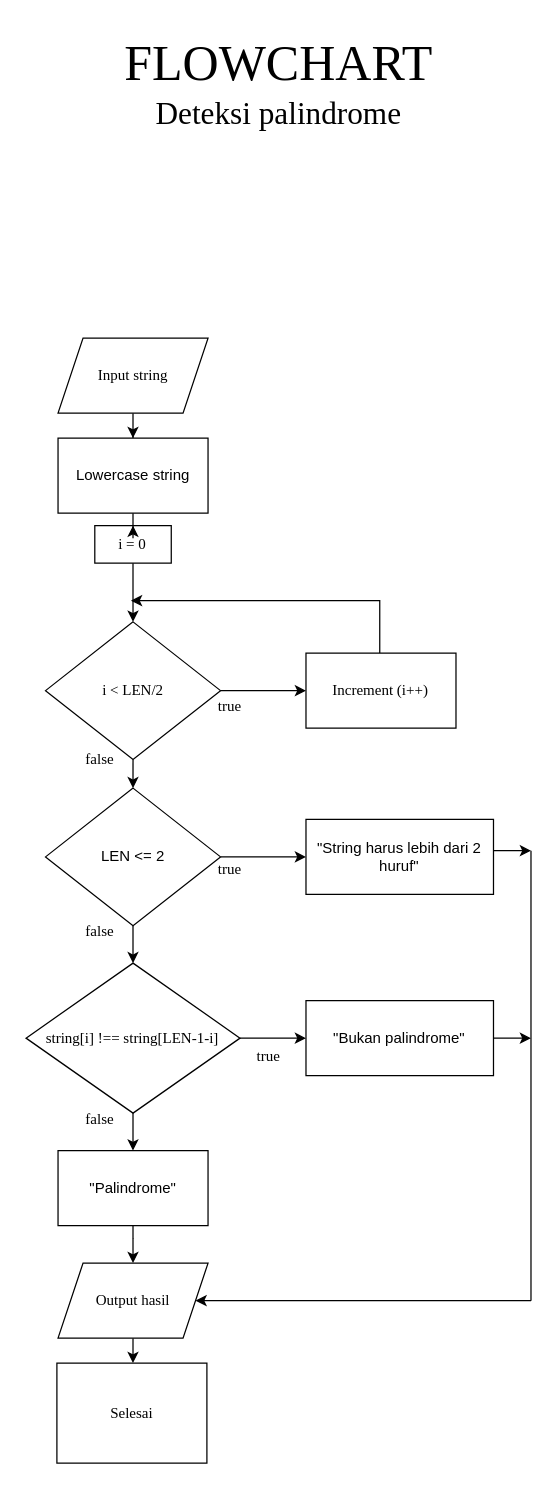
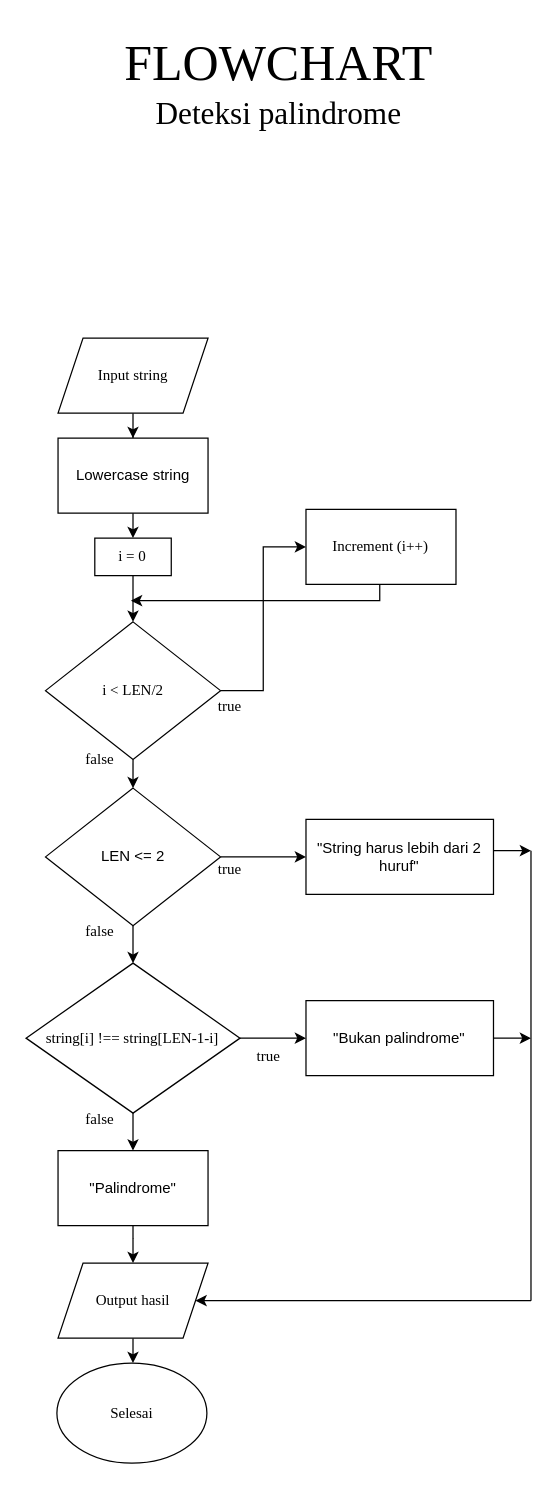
  <mxCell id="0" />
  <mxCell id="1" parent="0" />
  <mxCell id="2" value="" style="edgeStyle=orthogonalEdgeStyle;rounded=0;orthogonalLoop=1;jettySize=auto;html=1;" parent="1" source="3" target="23" edge="1"><mxGeometry relative="1" as="geometry" /></mxCell>
  <mxCell id="3" value="Input string" style="shape=parallelogram;perimeter=parallelogramPerimeter;whiteSpace=wrap;html=1;fixedSize=1;fontFamily=Times New Roman;fontStyle=0" parent="1" vertex="1"><mxGeometry x="45.83" y="270" width="120" height="60" as="geometry" /></mxCell>
  <mxCell id="4" value="" style="edgeStyle=orthogonalEdgeStyle;rounded=0;orthogonalLoop=1;jettySize=auto;html=1;fontFamily=Times New Roman;fontStyle=0" parent="1" edge="1"><mxGeometry relative="1" as="geometry"><mxPoint x="197" y="340" as="sourcePoint" /></mxGeometry></mxCell>
  <mxCell id="5" value="" style="edgeStyle=orthogonalEdgeStyle;rounded=0;orthogonalLoop=1;jettySize=auto;html=1;fontFamily=Times New Roman;fontStyle=0" parent="1" edge="1"><mxGeometry relative="1" as="geometry"><mxPoint x="197" y="420" as="sourcePoint" /></mxGeometry></mxCell>
  <mxCell id="6" value="" style="edgeStyle=orthogonalEdgeStyle;rounded=0;orthogonalLoop=1;jettySize=auto;html=1;fontFamily=Times New Roman;fontStyle=0" parent="1" edge="1"><mxGeometry relative="1" as="geometry"><mxPoint x="197" y="500" as="sourcePoint" /></mxGeometry></mxCell>
  <mxCell id="7" value="" style="edgeStyle=orthogonalEdgeStyle;rounded=0;orthogonalLoop=1;jettySize=auto;html=1;fontFamily=Times New Roman;fontStyle=0;entryX=0.5;entryY=0;entryDx=0;entryDy=0;" parent="1" source="8" target="31" edge="1"><mxGeometry relative="1" as="geometry"><mxPoint x="99.39" y="590" as="targetPoint" /></mxGeometry></mxCell>
- <mxCell id="8" value="i = 0" style="rounded=0;whiteSpace=wrap;html=1;fontFamily=Times New Roman;fontStyle=0" parent="1" vertex="1"><mxGeometry x="75.24" y="420" width="61.17" height="30" as="geometry" /></mxCell>
+ <mxCell id="8" value="i = 0" style="rounded=0;whiteSpace=wrap;html=1;fontFamily=Times New Roman;fontStyle=0" parent="1" vertex="1"><mxGeometry x="75.24" y="430" width="61.17" height="30" as="geometry" /></mxCell>
  <mxCell id="9" value="" style="edgeStyle=orthogonalEdgeStyle;rounded=0;sketch=0;orthogonalLoop=1;jettySize=auto;html=1;entryX=0;entryY=0.5;entryDx=0;entryDy=0;exitX=1;exitY=0.5;exitDx=0;exitDy=0;" parent="1" source="31" target="18" edge="1"><mxGeometry relative="1" as="geometry"><mxPoint x="174.19" y="580" as="sourcePoint" /></mxGeometry></mxCell>
  <mxCell id="10" value="" style="edgeStyle=orthogonalEdgeStyle;rounded=0;sketch=0;orthogonalLoop=1;jettySize=auto;html=1;exitX=0.5;exitY=1;exitDx=0;exitDy=0;" parent="1" source="31" target="26" edge="1"><mxGeometry relative="1" as="geometry"><mxPoint x="104.19" y="610" as="sourcePoint" /></mxGeometry></mxCell>
  <mxCell id="11" value="" style="edgeStyle=orthogonalEdgeStyle;rounded=0;orthogonalLoop=1;jettySize=auto;html=1;" parent="1" source="12" target="13" edge="1"><mxGeometry relative="1" as="geometry" /></mxCell>
  <mxCell id="12" value="Output hasil" style="shape=parallelogram;perimeter=parallelogramPerimeter;whiteSpace=wrap;html=1;fixedSize=1;fontFamily=Times New Roman;fontStyle=0" parent="1" vertex="1"><mxGeometry x="45.83" y="1010" width="120" height="60" as="geometry" /></mxCell>
- <mxCell id="13" value="Selesai" style="whiteSpace=wrap;html=1;fontFamily=Times New Roman;fontStyle=0;rounded=0;" parent="1" vertex="1"><mxGeometry x="44.92" y="1090" width="120" height="80" as="geometry" /></mxCell>
+ <mxCell id="13" value="Selesai" style="ellipse;whiteSpace=wrap;html=1;fontFamily=Times New Roman;fontStyle=0" parent="1" vertex="1"><mxGeometry x="44.92" y="1090" width="120" height="80" as="geometry" /></mxCell>
  <mxCell id="14" value="" style="endArrow=none;html=1;rounded=0;fontFamily=Times New Roman;fontStyle=0;" parent="1" edge="1"><mxGeometry width="50" height="50" relative="1" as="geometry"><mxPoint x="424.19" y="1040" as="sourcePoint" /><mxPoint x="424.19" y="680" as="targetPoint" /></mxGeometry></mxCell>
  <mxCell id="15" value="" style="endArrow=classic;html=1;rounded=0;fontFamily=Times New Roman;fontStyle=0;entryX=1;entryY=0.5;entryDx=0;entryDy=0;" parent="1" target="12" edge="1"><mxGeometry width="50" height="50" relative="1" as="geometry"><mxPoint x="424.19" y="1040" as="sourcePoint" /><mxPoint x="154.19" y="1120" as="targetPoint" /></mxGeometry></mxCell>
  <mxCell id="16" value="false" style="text;html=1;align=center;verticalAlign=middle;resizable=0;points=[];autosize=1;strokeColor=none;fillColor=none;fontFamily=Times New Roman;fontStyle=0" parent="1" vertex="1"><mxGeometry x="54.19" y="592" width="50" height="30" as="geometry" /></mxCell>
  <mxCell id="17" value="" style="edgeStyle=orthogonalEdgeStyle;rounded=0;sketch=0;orthogonalLoop=1;jettySize=auto;html=1;fontFamily=Times New Roman;fontStyle=0" parent="1" source="18" edge="1"><mxGeometry relative="1" as="geometry"><mxPoint x="104.19" y="480" as="targetPoint" /><Array as="points"><mxPoint x="303.19" y="480" /></Array></mxGeometry></mxCell>
- <mxCell id="18" value="Increment (i++)" style="rounded=0;whiteSpace=wrap;html=1;strokeColor=default;fontFamily=Times New Roman;fontStyle=0" parent="1" vertex="1"><mxGeometry x="244.19" y="522" width="120" height="60" as="geometry" /></mxCell>
+ <mxCell id="18" value="Increment (i++)" style="rounded=0;whiteSpace=wrap;html=1;strokeColor=default;fontFamily=Times New Roman;fontStyle=0" parent="1" vertex="1"><mxGeometry x="244.19" y="407" width="120" height="60" as="geometry" /></mxCell>
  <mxCell id="19" value="true" style="text;html=1;align=center;verticalAlign=middle;resizable=0;points=[];autosize=1;strokeColor=none;fillColor=none;fontFamily=Times New Roman;fontStyle=0" parent="1" vertex="1"><mxGeometry x="163.02" y="550" width="40" height="30" as="geometry" /></mxCell>
  <mxCell id="20" value="FLOWCHART" style="text;html=1;align=center;verticalAlign=middle;resizable=0;points=[];autosize=1;strokeColor=none;fillColor=none;fontSize=40;fontFamily=Times New Roman;" parent="1" vertex="1"><mxGeometry x="87" y="20" width="270" height="60" as="geometry" /></mxCell>
  <mxCell id="21" value="Deteksi palindrome" style="text;html=1;align=center;verticalAlign=middle;resizable=0;points=[];autosize=1;strokeColor=none;fillColor=none;fontSize=25;fontFamily=Times New Roman;" parent="1" vertex="1"><mxGeometry x="112" y="70" width="220" height="40" as="geometry" /></mxCell>
  <mxCell id="22" value="" style="edgeStyle=orthogonalEdgeStyle;rounded=0;orthogonalLoop=1;jettySize=auto;html=1;" parent="1" source="23" target="8" edge="1"><mxGeometry relative="1" as="geometry" /></mxCell>
  <mxCell id="23" value="Lowercase string" style="rounded=0;whiteSpace=wrap;html=1;" parent="1" vertex="1"><mxGeometry x="45.83" y="350" width="120" height="60" as="geometry" /></mxCell>
  <mxCell id="24" value="" style="edgeStyle=orthogonalEdgeStyle;rounded=0;sketch=0;orthogonalLoop=1;jettySize=auto;html=1;" parent="1" source="26" target="27" edge="1"><mxGeometry relative="1" as="geometry" /></mxCell>
  <mxCell id="25" value="" style="edgeStyle=orthogonalEdgeStyle;rounded=0;orthogonalLoop=1;jettySize=auto;html=1;" parent="1" source="26" target="37" edge="1"><mxGeometry relative="1" as="geometry" /></mxCell>
  <mxCell id="26" value="LEN &amp;lt;= 2" style="rhombus;whiteSpace=wrap;html=1;" parent="1" vertex="1"><mxGeometry x="35.83" y="630" width="140" height="110" as="geometry" /></mxCell>
  <mxCell id="27" value="&quot;String harus lebih dari 2 huruf&quot;" style="whiteSpace=wrap;html=1;" parent="1" vertex="1"><mxGeometry x="244.19" y="655" width="150" height="60" as="geometry" /></mxCell>
  <mxCell id="28" value="true" style="text;html=1;align=center;verticalAlign=middle;resizable=0;points=[];autosize=1;strokeColor=none;fillColor=none;fontFamily=Times New Roman;fontStyle=0" parent="1" vertex="1"><mxGeometry x="163.02" y="680" width="40" height="30" as="geometry" /></mxCell>
  <mxCell id="29" value="false" style="text;html=1;align=center;verticalAlign=middle;resizable=0;points=[];autosize=1;strokeColor=none;fillColor=none;fontFamily=Times New Roman;fontStyle=0" parent="1" vertex="1"><mxGeometry x="54.19" y="730" width="50" height="30" as="geometry" /></mxCell>
  <mxCell id="30" value="" style="endArrow=classic;html=1;rounded=0;sketch=0;" parent="1" edge="1"><mxGeometry width="50" height="50" relative="1" as="geometry"><mxPoint x="394.19" y="680" as="sourcePoint" /><mxPoint x="424.19" y="680" as="targetPoint" /></mxGeometry></mxCell>
  <mxCell id="31" value="&lt;span style=&quot;font-family: &amp;quot;Times New Roman&amp;quot;;&quot;&gt;i &amp;lt; LEN/2&lt;/span&gt;" style="rhombus;whiteSpace=wrap;html=1;" parent="1" vertex="1"><mxGeometry x="35.83" y="497" width="140" height="110" as="geometry" /></mxCell>
  <mxCell id="32" value="&quot;Bukan palindrome&quot;" style="whiteSpace=wrap;html=1;" parent="1" vertex="1"><mxGeometry x="244.19" y="800" width="150" height="60" as="geometry" /></mxCell>
  <mxCell id="33" value="" style="edgeStyle=orthogonalEdgeStyle;rounded=0;orthogonalLoop=1;jettySize=auto;html=1;entryX=0.5;entryY=0;entryDx=0;entryDy=0;" parent="1" source="34" target="12" edge="1"><mxGeometry relative="1" as="geometry"><mxPoint x="104.19" y="1010" as="targetPoint" /></mxGeometry></mxCell>
  <mxCell id="34" value="&quot;Palindrome&quot;" style="rounded=0;whiteSpace=wrap;html=1;" parent="1" vertex="1"><mxGeometry x="45.83" y="920" width="120" height="60" as="geometry" /></mxCell>
  <mxCell id="35" value="" style="edgeStyle=orthogonalEdgeStyle;rounded=0;orthogonalLoop=1;jettySize=auto;html=1;" parent="1" source="37" target="34" edge="1"><mxGeometry relative="1" as="geometry" /></mxCell>
  <mxCell id="36" value="" style="edgeStyle=orthogonalEdgeStyle;rounded=0;orthogonalLoop=1;jettySize=auto;html=1;" parent="1" source="37" target="32" edge="1"><mxGeometry relative="1" as="geometry" /></mxCell>
  <mxCell id="37" value="&lt;span style=&quot;font-family: &amp;quot;Times New Roman&amp;quot;;&quot;&gt;string[i] !== string[LEN-1-i]&lt;/span&gt;" style="rhombus;whiteSpace=wrap;html=1;" parent="1" vertex="1"><mxGeometry x="20.24" y="770" width="171.18" height="120" as="geometry" /></mxCell>
  <mxCell id="38" value="false" style="text;html=1;align=center;verticalAlign=middle;resizable=0;points=[];autosize=1;strokeColor=none;fillColor=none;fontFamily=Times New Roman;fontStyle=0" parent="1" vertex="1"><mxGeometry x="54.19" y="880" width="50" height="30" as="geometry" /></mxCell>
  <mxCell id="39" value="true" style="text;html=1;align=center;verticalAlign=middle;resizable=0;points=[];autosize=1;strokeColor=none;fillColor=none;fontFamily=Times New Roman;fontStyle=0" parent="1" vertex="1"><mxGeometry x="194.19" y="830" width="40" height="30" as="geometry" /></mxCell>
  <mxCell id="40" value="" style="endArrow=classic;html=1;rounded=0;sketch=0;exitX=1;exitY=0.5;exitDx=0;exitDy=0;" parent="1" source="32" edge="1"><mxGeometry width="50" height="50" relative="1" as="geometry"><mxPoint x="404.19" y="810" as="sourcePoint" /><mxPoint x="424.19" y="830" as="targetPoint" /></mxGeometry></mxCell>
